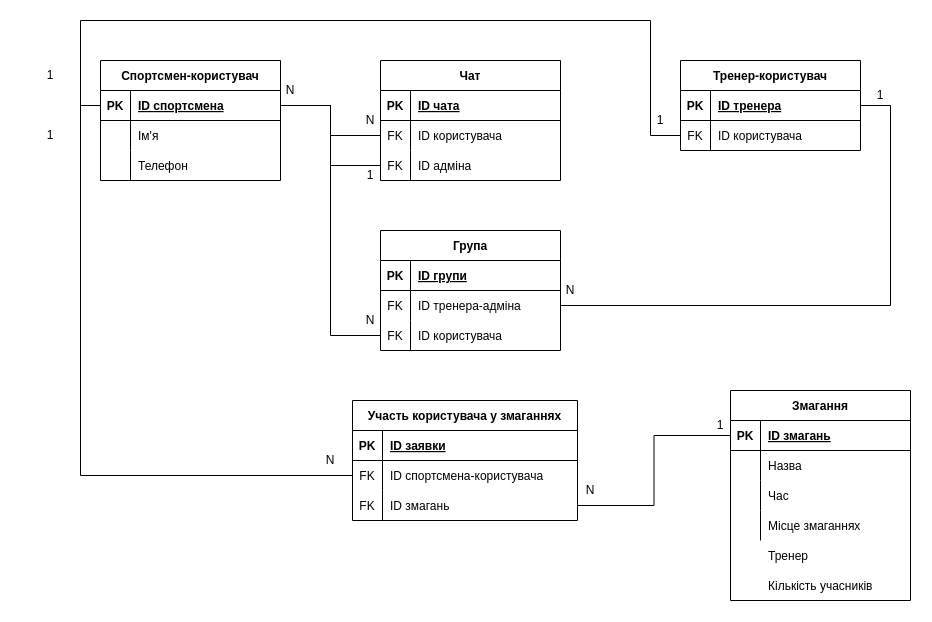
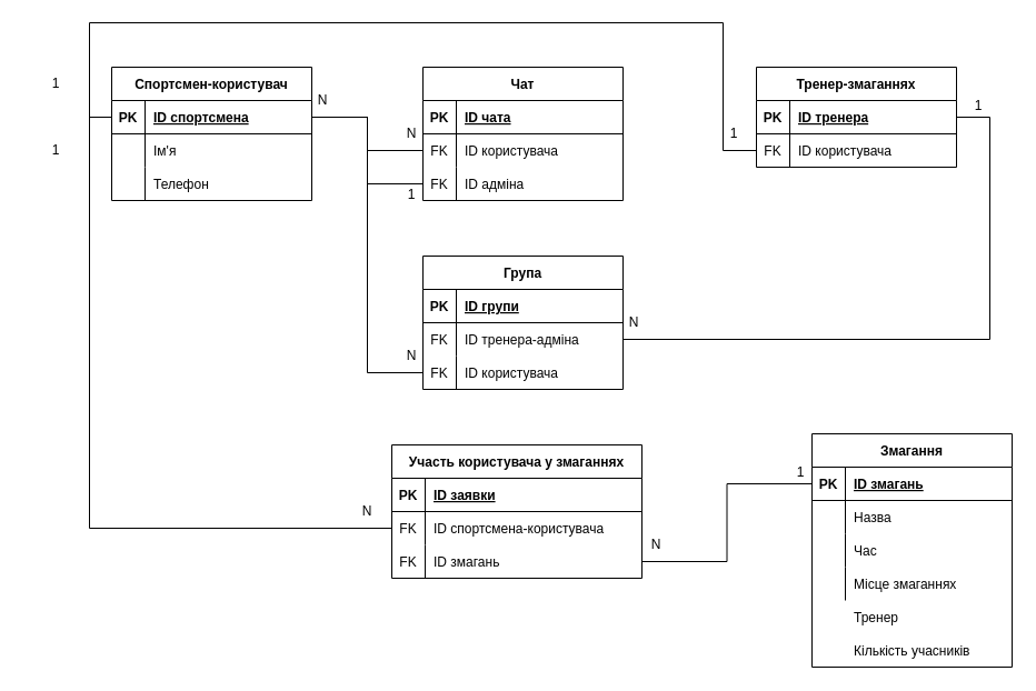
  <mxCell id="0" />
  <mxCell id="1" parent="0" />
  <mxCell id="2" value="Чат" style="shape=table;startSize=30;container=1;collapsible=1;childLayout=tableLayout;fixedRows=1;rowLines=0;fontStyle=1;align=center;resizeLast=1;" vertex="1" parent="1"><mxGeometry x="380" y="60" width="180" height="120" as="geometry" /></mxCell>
  <mxCell id="3" value="" style="shape=tableRow;horizontal=0;startSize=0;swimlaneHead=0;swimlaneBody=0;fillColor=none;collapsible=0;dropTarget=0;points=[[0,0.5],[1,0.5]];portConstraint=eastwest;top=0;left=0;right=0;bottom=1;" vertex="1" parent="2"><mxGeometry y="30" width="180" height="30" as="geometry" /></mxCell>
  <mxCell id="4" value="PK" style="shape=partialRectangle;connectable=0;fillColor=none;top=0;left=0;bottom=0;right=0;fontStyle=1;overflow=hidden;" vertex="1" parent="3"><mxGeometry width="30" height="30" as="geometry"><mxRectangle width="30" height="30" as="alternateBounds" /></mxGeometry></mxCell>
  <mxCell id="5" value="ID чата" style="shape=partialRectangle;connectable=0;fillColor=none;top=0;left=0;bottom=0;right=0;align=left;spacingLeft=6;fontStyle=5;overflow=hidden;" vertex="1" parent="3"><mxGeometry x="30" width="150" height="30" as="geometry"><mxRectangle width="150" height="30" as="alternateBounds" /></mxGeometry></mxCell>
  <mxCell id="6" value="" style="shape=tableRow;horizontal=0;startSize=0;swimlaneHead=0;swimlaneBody=0;fillColor=none;collapsible=0;dropTarget=0;points=[[0,0.5],[1,0.5]];portConstraint=eastwest;top=0;left=0;right=0;bottom=0;" vertex="1" parent="2"><mxGeometry y="60" width="180" height="30" as="geometry" /></mxCell>
  <mxCell id="7" value="FK" style="shape=partialRectangle;connectable=0;fillColor=none;top=0;left=0;bottom=0;right=0;editable=1;overflow=hidden;" vertex="1" parent="6"><mxGeometry width="30" height="30" as="geometry"><mxRectangle width="30" height="30" as="alternateBounds" /></mxGeometry></mxCell>
  <mxCell id="8" value="ID користувача" style="shape=partialRectangle;connectable=0;fillColor=none;top=0;left=0;bottom=0;right=0;align=left;spacingLeft=6;overflow=hidden;" vertex="1" parent="6"><mxGeometry x="30" width="150" height="30" as="geometry"><mxRectangle width="150" height="30" as="alternateBounds" /></mxGeometry></mxCell>
  <mxCell id="9" value="" style="shape=tableRow;horizontal=0;startSize=0;swimlaneHead=0;swimlaneBody=0;fillColor=none;collapsible=0;dropTarget=0;points=[[0,0.5],[1,0.5]];portConstraint=eastwest;top=0;left=0;right=0;bottom=0;" vertex="1" parent="2"><mxGeometry y="90" width="180" height="30" as="geometry" /></mxCell>
  <mxCell id="10" value="FK" style="shape=partialRectangle;connectable=0;fillColor=none;top=0;left=0;bottom=0;right=0;editable=1;overflow=hidden;" vertex="1" parent="9"><mxGeometry width="30" height="30" as="geometry"><mxRectangle width="30" height="30" as="alternateBounds" /></mxGeometry></mxCell>
  <mxCell id="11" value="ID адміна" style="shape=partialRectangle;connectable=0;fillColor=none;top=0;left=0;bottom=0;right=0;align=left;spacingLeft=6;overflow=hidden;" vertex="1" parent="9"><mxGeometry x="30" width="150" height="30" as="geometry"><mxRectangle width="150" height="30" as="alternateBounds" /></mxGeometry></mxCell>
  <mxCell id="12" value="Група" style="shape=table;startSize=30;container=1;collapsible=1;childLayout=tableLayout;fixedRows=1;rowLines=0;fontStyle=1;align=center;resizeLast=1;" vertex="1" parent="1"><mxGeometry x="380" y="230" width="180" height="120" as="geometry" /></mxCell>
  <mxCell id="13" value="" style="shape=tableRow;horizontal=0;startSize=0;swimlaneHead=0;swimlaneBody=0;fillColor=none;collapsible=0;dropTarget=0;points=[[0,0.5],[1,0.5]];portConstraint=eastwest;top=0;left=0;right=0;bottom=1;" vertex="1" parent="12"><mxGeometry y="30" width="180" height="30" as="geometry" /></mxCell>
  <mxCell id="14" value="PK" style="shape=partialRectangle;connectable=0;fillColor=none;top=0;left=0;bottom=0;right=0;fontStyle=1;overflow=hidden;" vertex="1" parent="13"><mxGeometry width="30" height="30" as="geometry"><mxRectangle width="30" height="30" as="alternateBounds" /></mxGeometry></mxCell>
  <mxCell id="15" value="ID групи" style="shape=partialRectangle;connectable=0;fillColor=none;top=0;left=0;bottom=0;right=0;align=left;spacingLeft=6;fontStyle=5;overflow=hidden;" vertex="1" parent="13"><mxGeometry x="30" width="150" height="30" as="geometry"><mxRectangle width="150" height="30" as="alternateBounds" /></mxGeometry></mxCell>
  <mxCell id="16" value="" style="shape=tableRow;horizontal=0;startSize=0;swimlaneHead=0;swimlaneBody=0;fillColor=none;collapsible=0;dropTarget=0;points=[[0,0.5],[1,0.5]];portConstraint=eastwest;top=0;left=0;right=0;bottom=0;" vertex="1" parent="12"><mxGeometry y="60" width="180" height="30" as="geometry" /></mxCell>
  <mxCell id="17" value="FK" style="shape=partialRectangle;connectable=0;fillColor=none;top=0;left=0;bottom=0;right=0;editable=1;overflow=hidden;" vertex="1" parent="16"><mxGeometry width="30" height="30" as="geometry"><mxRectangle width="30" height="30" as="alternateBounds" /></mxGeometry></mxCell>
  <mxCell id="18" value="ID тренера-адміна" style="shape=partialRectangle;connectable=0;fillColor=none;top=0;left=0;bottom=0;right=0;align=left;spacingLeft=6;overflow=hidden;" vertex="1" parent="16"><mxGeometry x="30" width="150" height="30" as="geometry"><mxRectangle width="150" height="30" as="alternateBounds" /></mxGeometry></mxCell>
  <mxCell id="19" value="" style="shape=tableRow;horizontal=0;startSize=0;swimlaneHead=0;swimlaneBody=0;fillColor=none;collapsible=0;dropTarget=0;points=[[0,0.5],[1,0.5]];portConstraint=eastwest;top=0;left=0;right=0;bottom=0;" vertex="1" parent="12"><mxGeometry y="90" width="180" height="30" as="geometry" /></mxCell>
  <mxCell id="20" value="FK" style="shape=partialRectangle;connectable=0;fillColor=none;top=0;left=0;bottom=0;right=0;editable=1;overflow=hidden;" vertex="1" parent="19"><mxGeometry width="30" height="30" as="geometry"><mxRectangle width="30" height="30" as="alternateBounds" /></mxGeometry></mxCell>
  <mxCell id="21" value="ID користувача" style="shape=partialRectangle;connectable=0;fillColor=none;top=0;left=0;bottom=0;right=0;align=left;spacingLeft=6;overflow=hidden;" vertex="1" parent="19"><mxGeometry x="30" width="150" height="30" as="geometry"><mxRectangle width="150" height="30" as="alternateBounds" /></mxGeometry></mxCell>
  <mxCell id="22" value="Спортсмен-користувач" style="shape=table;startSize=30;container=1;collapsible=1;childLayout=tableLayout;fixedRows=1;rowLines=0;fontStyle=1;align=center;resizeLast=1;" vertex="1" parent="1"><mxGeometry x="100" y="60" width="180" height="120" as="geometry" /></mxCell>
  <mxCell id="23" value="" style="shape=tableRow;horizontal=0;startSize=0;swimlaneHead=0;swimlaneBody=0;fillColor=none;collapsible=0;dropTarget=0;points=[[0,0.5],[1,0.5]];portConstraint=eastwest;top=0;left=0;right=0;bottom=1;" vertex="1" parent="22"><mxGeometry y="30" width="180" height="30" as="geometry" /></mxCell>
  <mxCell id="24" value="PK" style="shape=partialRectangle;connectable=0;fillColor=none;top=0;left=0;bottom=0;right=0;fontStyle=1;overflow=hidden;" vertex="1" parent="23"><mxGeometry width="30" height="30" as="geometry"><mxRectangle width="30" height="30" as="alternateBounds" /></mxGeometry></mxCell>
  <mxCell id="25" value="ID спортсмена" style="shape=partialRectangle;connectable=0;fillColor=none;top=0;left=0;bottom=0;right=0;align=left;spacingLeft=6;fontStyle=5;overflow=hidden;" vertex="1" parent="23"><mxGeometry x="30" width="150" height="30" as="geometry"><mxRectangle width="150" height="30" as="alternateBounds" /></mxGeometry></mxCell>
  <mxCell id="26" value="" style="shape=tableRow;horizontal=0;startSize=0;swimlaneHead=0;swimlaneBody=0;fillColor=none;collapsible=0;dropTarget=0;points=[[0,0.5],[1,0.5]];portConstraint=eastwest;top=0;left=0;right=0;bottom=0;" vertex="1" parent="22"><mxGeometry y="60" width="180" height="30" as="geometry" /></mxCell>
  <mxCell id="27" value="" style="shape=partialRectangle;connectable=0;fillColor=none;top=0;left=0;bottom=0;right=0;editable=1;overflow=hidden;" vertex="1" parent="26"><mxGeometry width="30" height="30" as="geometry"><mxRectangle width="30" height="30" as="alternateBounds" /></mxGeometry></mxCell>
  <mxCell id="28" value="Ім'я" style="shape=partialRectangle;connectable=0;fillColor=none;top=0;left=0;bottom=0;right=0;align=left;spacingLeft=6;overflow=hidden;" vertex="1" parent="26"><mxGeometry x="30" width="150" height="30" as="geometry"><mxRectangle width="150" height="30" as="alternateBounds" /></mxGeometry></mxCell>
  <mxCell id="29" value="" style="shape=tableRow;horizontal=0;startSize=0;swimlaneHead=0;swimlaneBody=0;fillColor=none;collapsible=0;dropTarget=0;points=[[0,0.5],[1,0.5]];portConstraint=eastwest;top=0;left=0;right=0;bottom=0;" vertex="1" parent="22"><mxGeometry y="90" width="180" height="30" as="geometry" /></mxCell>
  <mxCell id="30" value="" style="shape=partialRectangle;connectable=0;fillColor=none;top=0;left=0;bottom=0;right=0;editable=1;overflow=hidden;" vertex="1" parent="29"><mxGeometry width="30" height="30" as="geometry"><mxRectangle width="30" height="30" as="alternateBounds" /></mxGeometry></mxCell>
  <mxCell id="31" value="Телефон" style="shape=partialRectangle;connectable=0;fillColor=none;top=0;left=0;bottom=0;right=0;align=left;spacingLeft=6;overflow=hidden;" vertex="1" parent="29"><mxGeometry x="30" width="150" height="30" as="geometry"><mxRectangle width="150" height="30" as="alternateBounds" /></mxGeometry></mxCell>
  <mxCell id="32" value="Участь користувача у змаганнях" style="shape=table;startSize=30;container=1;collapsible=1;childLayout=tableLayout;fixedRows=1;rowLines=0;fontStyle=1;align=center;resizeLast=1;" vertex="1" parent="1"><mxGeometry x="352" y="400" width="225" height="120" as="geometry" /></mxCell>
  <mxCell id="33" value="" style="shape=tableRow;horizontal=0;startSize=0;swimlaneHead=0;swimlaneBody=0;fillColor=none;collapsible=0;dropTarget=0;points=[[0,0.5],[1,0.5]];portConstraint=eastwest;top=0;left=0;right=0;bottom=1;" vertex="1" parent="32"><mxGeometry y="30" width="225" height="30" as="geometry" /></mxCell>
  <mxCell id="34" value="PK" style="shape=partialRectangle;connectable=0;fillColor=none;top=0;left=0;bottom=0;right=0;fontStyle=1;overflow=hidden;" vertex="1" parent="33"><mxGeometry width="30" height="30" as="geometry"><mxRectangle width="30" height="30" as="alternateBounds" /></mxGeometry></mxCell>
  <mxCell id="35" value="ID заявки" style="shape=partialRectangle;connectable=0;fillColor=none;top=0;left=0;bottom=0;right=0;align=left;spacingLeft=6;fontStyle=5;overflow=hidden;" vertex="1" parent="33"><mxGeometry x="30" width="195" height="30" as="geometry"><mxRectangle width="195" height="30" as="alternateBounds" /></mxGeometry></mxCell>
  <mxCell id="36" value="" style="shape=tableRow;horizontal=0;startSize=0;swimlaneHead=0;swimlaneBody=0;fillColor=none;collapsible=0;dropTarget=0;points=[[0,0.5],[1,0.5]];portConstraint=eastwest;top=0;left=0;right=0;bottom=0;" vertex="1" parent="32"><mxGeometry y="60" width="225" height="30" as="geometry" /></mxCell>
  <mxCell id="37" value="FK" style="shape=partialRectangle;connectable=0;fillColor=none;top=0;left=0;bottom=0;right=0;editable=1;overflow=hidden;" vertex="1" parent="36"><mxGeometry width="30" height="30" as="geometry"><mxRectangle width="30" height="30" as="alternateBounds" /></mxGeometry></mxCell>
  <mxCell id="38" value="ID спортсмена-користувача" style="shape=partialRectangle;connectable=0;fillColor=none;top=0;left=0;bottom=0;right=0;align=left;spacingLeft=6;overflow=hidden;" vertex="1" parent="36"><mxGeometry x="30" width="195" height="30" as="geometry"><mxRectangle width="195" height="30" as="alternateBounds" /></mxGeometry></mxCell>
  <mxCell id="39" value="" style="shape=tableRow;horizontal=0;startSize=0;swimlaneHead=0;swimlaneBody=0;fillColor=none;collapsible=0;dropTarget=0;points=[[0,0.5],[1,0.5]];portConstraint=eastwest;top=0;left=0;right=0;bottom=0;" vertex="1" parent="32"><mxGeometry y="90" width="225" height="30" as="geometry" /></mxCell>
  <mxCell id="40" value="FK" style="shape=partialRectangle;connectable=0;fillColor=none;top=0;left=0;bottom=0;right=0;editable=1;overflow=hidden;" vertex="1" parent="39"><mxGeometry width="30" height="30" as="geometry"><mxRectangle width="30" height="30" as="alternateBounds" /></mxGeometry></mxCell>
  <mxCell id="41" value="ID змагань" style="shape=partialRectangle;connectable=0;fillColor=none;top=0;left=0;bottom=0;right=0;align=left;spacingLeft=6;overflow=hidden;" vertex="1" parent="39"><mxGeometry x="30" width="195" height="30" as="geometry"><mxRectangle width="195" height="30" as="alternateBounds" /></mxGeometry></mxCell>
  <mxCell id="42" value="Змагання" style="shape=table;startSize=30;container=1;collapsible=1;childLayout=tableLayout;fixedRows=1;rowLines=0;fontStyle=1;align=center;resizeLast=1;" vertex="1" parent="1"><mxGeometry x="730" y="390" width="180" height="210" as="geometry" /></mxCell>
  <mxCell id="43" value="" style="shape=tableRow;horizontal=0;startSize=0;swimlaneHead=0;swimlaneBody=0;fillColor=none;collapsible=0;dropTarget=0;points=[[0,0.5],[1,0.5]];portConstraint=eastwest;top=0;left=0;right=0;bottom=1;" vertex="1" parent="42"><mxGeometry y="30" width="180" height="30" as="geometry" /></mxCell>
  <mxCell id="44" value="PK" style="shape=partialRectangle;connectable=0;fillColor=none;top=0;left=0;bottom=0;right=0;fontStyle=1;overflow=hidden;" vertex="1" parent="43"><mxGeometry width="30" height="30" as="geometry"><mxRectangle width="30" height="30" as="alternateBounds" /></mxGeometry></mxCell>
  <mxCell id="45" value="ID змагань" style="shape=partialRectangle;connectable=0;fillColor=none;top=0;left=0;bottom=0;right=0;align=left;spacingLeft=6;fontStyle=5;overflow=hidden;" vertex="1" parent="43"><mxGeometry x="30" width="150" height="30" as="geometry"><mxRectangle width="150" height="30" as="alternateBounds" /></mxGeometry></mxCell>
  <mxCell id="46" value="" style="shape=tableRow;horizontal=0;startSize=0;swimlaneHead=0;swimlaneBody=0;fillColor=none;collapsible=0;dropTarget=0;points=[[0,0.5],[1,0.5]];portConstraint=eastwest;top=0;left=0;right=0;bottom=0;" vertex="1" parent="42"><mxGeometry y="60" width="180" height="30" as="geometry" /></mxCell>
  <mxCell id="47" value="" style="shape=partialRectangle;connectable=0;fillColor=none;top=0;left=0;bottom=0;right=0;editable=1;overflow=hidden;" vertex="1" parent="46"><mxGeometry width="30" height="30" as="geometry"><mxRectangle width="30" height="30" as="alternateBounds" /></mxGeometry></mxCell>
  <mxCell id="48" value="Назва" style="shape=partialRectangle;connectable=0;fillColor=none;top=0;left=0;bottom=0;right=0;align=left;spacingLeft=6;overflow=hidden;" vertex="1" parent="46"><mxGeometry x="30" width="150" height="30" as="geometry"><mxRectangle width="150" height="30" as="alternateBounds" /></mxGeometry></mxCell>
  <mxCell id="49" value="" style="shape=tableRow;horizontal=0;startSize=0;swimlaneHead=0;swimlaneBody=0;fillColor=none;collapsible=0;dropTarget=0;points=[[0,0.5],[1,0.5]];portConstraint=eastwest;top=0;left=0;right=0;bottom=0;" vertex="1" parent="42"><mxGeometry y="90" width="180" height="30" as="geometry" /></mxCell>
  <mxCell id="50" value="" style="shape=partialRectangle;connectable=0;fillColor=none;top=0;left=0;bottom=0;right=0;editable=1;overflow=hidden;" vertex="1" parent="49"><mxGeometry width="30" height="30" as="geometry"><mxRectangle width="30" height="30" as="alternateBounds" /></mxGeometry></mxCell>
  <mxCell id="51" value="Час" style="shape=partialRectangle;connectable=0;fillColor=none;top=0;left=0;bottom=0;right=0;align=left;spacingLeft=6;overflow=hidden;" vertex="1" parent="49"><mxGeometry x="30" width="150" height="30" as="geometry"><mxRectangle width="150" height="30" as="alternateBounds" /></mxGeometry></mxCell>
  <mxCell id="52" value="" style="shape=tableRow;horizontal=0;startSize=0;swimlaneHead=0;swimlaneBody=0;fillColor=none;collapsible=0;dropTarget=0;points=[[0,0.5],[1,0.5]];portConstraint=eastwest;top=0;left=0;right=0;bottom=0;" vertex="1" parent="42"><mxGeometry y="120" width="180" height="30" as="geometry" /></mxCell>
  <mxCell id="53" value="" style="shape=partialRectangle;connectable=0;fillColor=none;top=0;left=0;bottom=0;right=0;editable=1;overflow=hidden;" vertex="1" parent="52"><mxGeometry width="30" height="30" as="geometry"><mxRectangle width="30" height="30" as="alternateBounds" /></mxGeometry></mxCell>
  <mxCell id="54" value="Місце змаганнях" style="shape=partialRectangle;connectable=0;fillColor=none;top=0;left=0;bottom=0;right=0;align=left;spacingLeft=6;overflow=hidden;" vertex="1" parent="52"><mxGeometry x="30" width="150" height="30" as="geometry"><mxRectangle width="150" height="30" as="alternateBounds" /></mxGeometry></mxCell>
  <mxCell id="55" value="" style="shape=tableRow;horizontal=0;startSize=0;swimlaneHead=0;swimlaneBody=0;fillColor=none;collapsible=0;dropTarget=0;points=[[0,0.5],[1,0.5]];portConstraint=eastwest;top=0;left=0;right=0;bottom=0;" vertex="1" parent="1"><mxGeometry x="730" y="540" width="180" height="30" as="geometry" /></mxCell>
  <mxCell id="56" value="" style="shape=partialRectangle;connectable=0;fillColor=none;top=0;left=0;bottom=0;right=0;editable=1;overflow=hidden;" vertex="1" parent="55"><mxGeometry width="30" height="30" as="geometry"><mxRectangle width="30" height="30" as="alternateBounds" /></mxGeometry></mxCell>
  <mxCell id="57" value="Тренер" style="shape=partialRectangle;connectable=0;fillColor=none;top=0;left=0;bottom=0;right=0;align=left;spacingLeft=6;overflow=hidden;" vertex="1" parent="55"><mxGeometry x="30" width="150" height="30" as="geometry"><mxRectangle width="150" height="30" as="alternateBounds" /></mxGeometry></mxCell>
  <mxCell id="58" value="" style="shape=tableRow;horizontal=0;startSize=0;swimlaneHead=0;swimlaneBody=0;fillColor=none;collapsible=0;dropTarget=0;points=[[0,0.5],[1,0.5]];portConstraint=eastwest;top=0;left=0;right=0;bottom=0;" vertex="1" parent="1"><mxGeometry x="730" y="570" width="180" height="30" as="geometry" /></mxCell>
  <mxCell id="59" value="" style="shape=partialRectangle;connectable=0;fillColor=none;top=0;left=0;bottom=0;right=0;editable=1;overflow=hidden;" vertex="1" parent="58"><mxGeometry width="30" height="30" as="geometry"><mxRectangle width="30" height="30" as="alternateBounds" /></mxGeometry></mxCell>
  <mxCell id="60" value="Кількість учасників" style="shape=partialRectangle;connectable=0;fillColor=none;top=0;left=0;bottom=0;right=0;align=left;spacingLeft=6;overflow=hidden;" vertex="1" parent="58"><mxGeometry x="30" width="150" height="30" as="geometry"><mxRectangle width="150" height="30" as="alternateBounds" /></mxGeometry></mxCell>
  <mxCell id="61" style="edgeStyle=orthogonalEdgeStyle;rounded=0;orthogonalLoop=1;jettySize=auto;html=1;entryX=0;entryY=0.5;entryDx=0;entryDy=0;endArrow=none;endFill=0;" edge="1" parent="1" source="39" target="43"><mxGeometry relative="1" as="geometry" /></mxCell>
  <mxCell id="62" style="edgeStyle=orthogonalEdgeStyle;rounded=0;orthogonalLoop=1;jettySize=auto;html=1;entryX=0;entryY=0.5;entryDx=0;entryDy=0;endArrow=none;endFill=0;" edge="1" parent="1" source="36" target="23"><mxGeometry relative="1" as="geometry" /></mxCell>
  <mxCell id="63" style="edgeStyle=orthogonalEdgeStyle;rounded=0;orthogonalLoop=1;jettySize=auto;html=1;entryX=0;entryY=0.5;entryDx=0;entryDy=0;endArrow=none;endFill=0;" edge="1" parent="1" source="23" target="6"><mxGeometry relative="1" as="geometry" /></mxCell>
  <mxCell id="64" style="edgeStyle=orthogonalEdgeStyle;rounded=0;orthogonalLoop=1;jettySize=auto;html=1;entryX=0;entryY=0.5;entryDx=0;entryDy=0;endArrow=none;endFill=0;" edge="1" parent="1" source="23" target="9"><mxGeometry relative="1" as="geometry" /></mxCell>
- <mxCell id="65" value="Тренер-користувач" style="shape=table;startSize=30;container=1;collapsible=1;childLayout=tableLayout;fixedRows=1;rowLines=0;fontStyle=1;align=center;resizeLast=1;" vertex="1" parent="1"><mxGeometry x="680" y="60" width="180" height="90" as="geometry" /></mxCell>
+ <mxCell id="65" value="Тренер-змаганнях" style="shape=table;startSize=30;container=1;collapsible=1;childLayout=tableLayout;fixedRows=1;rowLines=0;fontStyle=1;align=center;resizeLast=1;" vertex="1" parent="1"><mxGeometry x="680" y="60" width="180" height="90" as="geometry" /></mxCell>
  <mxCell id="66" value="" style="shape=tableRow;horizontal=0;startSize=0;swimlaneHead=0;swimlaneBody=0;fillColor=none;collapsible=0;dropTarget=0;points=[[0,0.5],[1,0.5]];portConstraint=eastwest;top=0;left=0;right=0;bottom=1;" vertex="1" parent="65"><mxGeometry y="30" width="180" height="30" as="geometry" /></mxCell>
  <mxCell id="67" value="PK" style="shape=partialRectangle;connectable=0;fillColor=none;top=0;left=0;bottom=0;right=0;fontStyle=1;overflow=hidden;" vertex="1" parent="66"><mxGeometry width="30" height="30" as="geometry"><mxRectangle width="30" height="30" as="alternateBounds" /></mxGeometry></mxCell>
  <mxCell id="68" value="ID тренера" style="shape=partialRectangle;connectable=0;fillColor=none;top=0;left=0;bottom=0;right=0;align=left;spacingLeft=6;fontStyle=5;overflow=hidden;" vertex="1" parent="66"><mxGeometry x="30" width="150" height="30" as="geometry"><mxRectangle width="150" height="30" as="alternateBounds" /></mxGeometry></mxCell>
  <mxCell id="69" value="" style="shape=tableRow;horizontal=0;startSize=0;swimlaneHead=0;swimlaneBody=0;fillColor=none;collapsible=0;dropTarget=0;points=[[0,0.5],[1,0.5]];portConstraint=eastwest;top=0;left=0;right=0;bottom=0;" vertex="1" parent="65"><mxGeometry y="60" width="180" height="30" as="geometry" /></mxCell>
  <mxCell id="70" value="FK" style="shape=partialRectangle;connectable=0;fillColor=none;top=0;left=0;bottom=0;right=0;editable=1;overflow=hidden;" vertex="1" parent="69"><mxGeometry width="30" height="30" as="geometry"><mxRectangle width="30" height="30" as="alternateBounds" /></mxGeometry></mxCell>
  <mxCell id="71" value="ID користувача" style="shape=partialRectangle;connectable=0;fillColor=none;top=0;left=0;bottom=0;right=0;align=left;spacingLeft=6;overflow=hidden;" vertex="1" parent="69"><mxGeometry x="30" width="150" height="30" as="geometry"><mxRectangle width="150" height="30" as="alternateBounds" /></mxGeometry></mxCell>
  <mxCell id="72" style="edgeStyle=orthogonalEdgeStyle;rounded=0;orthogonalLoop=1;jettySize=auto;html=1;endArrow=none;endFill=0;" edge="1" parent="1" source="69"><mxGeometry relative="1" as="geometry"><mxPoint x="80" y="110" as="targetPoint" /><Array as="points"><mxPoint x="650" y="135" /><mxPoint x="650" y="20" /><mxPoint x="80" y="20" /></Array></mxGeometry></mxCell>
  <mxCell id="73" style="edgeStyle=orthogonalEdgeStyle;rounded=0;orthogonalLoop=1;jettySize=auto;html=1;entryX=1;entryY=0.5;entryDx=0;entryDy=0;endArrow=none;endFill=0;" edge="1" parent="1" source="66" target="16"><mxGeometry relative="1" as="geometry"><Array as="points"><mxPoint x="890" y="105" /><mxPoint x="890" y="305" /></Array></mxGeometry></mxCell>
  <mxCell id="74" style="edgeStyle=orthogonalEdgeStyle;rounded=0;orthogonalLoop=1;jettySize=auto;html=1;endArrow=none;endFill=0;" edge="1" parent="1" source="23" target="19"><mxGeometry relative="1" as="geometry" /></mxCell>
  <mxCell id="75" value="1" style="text;html=1;strokeColor=none;fillColor=none;align=center;verticalAlign=middle;whiteSpace=wrap;rounded=0;" vertex="1" parent="1"><mxGeometry x="340" y="160" width="60" height="30" as="geometry" /></mxCell>
  <mxCell id="76" value="1" style="text;html=1;strokeColor=none;fillColor=none;align=center;verticalAlign=middle;whiteSpace=wrap;rounded=0;" vertex="1" parent="1"><mxGeometry x="850" y="80" width="60" height="30" as="geometry" /></mxCell>
  <mxCell id="77" value="N" style="text;html=1;strokeColor=none;fillColor=none;align=center;verticalAlign=middle;whiteSpace=wrap;rounded=0;" vertex="1" parent="1"><mxGeometry x="540" y="275" width="60" height="30" as="geometry" /></mxCell>
  <mxCell id="78" value="1" style="text;html=1;strokeColor=none;fillColor=none;align=center;verticalAlign=middle;whiteSpace=wrap;rounded=0;" vertex="1" parent="1"><mxGeometry x="630" y="105" width="60" height="30" as="geometry" /></mxCell>
  <mxCell id="79" value="1" style="text;html=1;strokeColor=none;fillColor=none;align=center;verticalAlign=middle;whiteSpace=wrap;rounded=0;" vertex="1" parent="1"><mxGeometry x="20" y="60" width="60" height="30" as="geometry" /></mxCell>
  <mxCell id="80" value="N" style="text;html=1;strokeColor=none;fillColor=none;align=center;verticalAlign=middle;whiteSpace=wrap;rounded=0;" vertex="1" parent="1"><mxGeometry x="300" y="445" width="60" height="30" as="geometry" /></mxCell>
  <mxCell id="81" value="1" style="text;html=1;strokeColor=none;fillColor=none;align=center;verticalAlign=middle;whiteSpace=wrap;rounded=0;" vertex="1" parent="1"><mxGeometry x="20" y="120" width="60" height="30" as="geometry" /></mxCell>
  <mxCell id="82" value="N" style="text;html=1;strokeColor=none;fillColor=none;align=center;verticalAlign=middle;whiteSpace=wrap;rounded=0;" vertex="1" parent="1"><mxGeometry x="340" y="105" width="60" height="30" as="geometry" /></mxCell>
  <mxCell id="83" value="N" style="text;html=1;strokeColor=none;fillColor=none;align=center;verticalAlign=middle;whiteSpace=wrap;rounded=0;" vertex="1" parent="1"><mxGeometry x="340" y="305" width="60" height="30" as="geometry" /></mxCell>
  <mxCell id="84" value="N" style="text;html=1;strokeColor=none;fillColor=none;align=center;verticalAlign=middle;whiteSpace=wrap;rounded=0;" vertex="1" parent="1"><mxGeometry x="260" y="75" width="60" height="30" as="geometry" /></mxCell>
  <mxCell id="85" value="N" style="text;html=1;strokeColor=none;fillColor=none;align=center;verticalAlign=middle;whiteSpace=wrap;rounded=0;" vertex="1" parent="1"><mxGeometry x="560" y="475" width="60" height="30" as="geometry" /></mxCell>
  <mxCell id="86" value="1" style="text;html=1;strokeColor=none;fillColor=none;align=center;verticalAlign=middle;whiteSpace=wrap;rounded=0;" vertex="1" parent="1"><mxGeometry x="690" y="410" width="60" height="30" as="geometry" /></mxCell>
